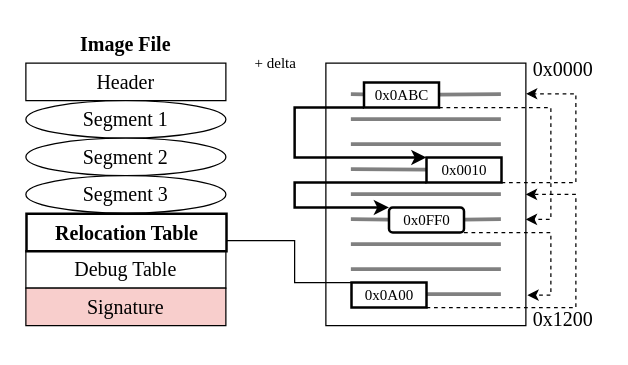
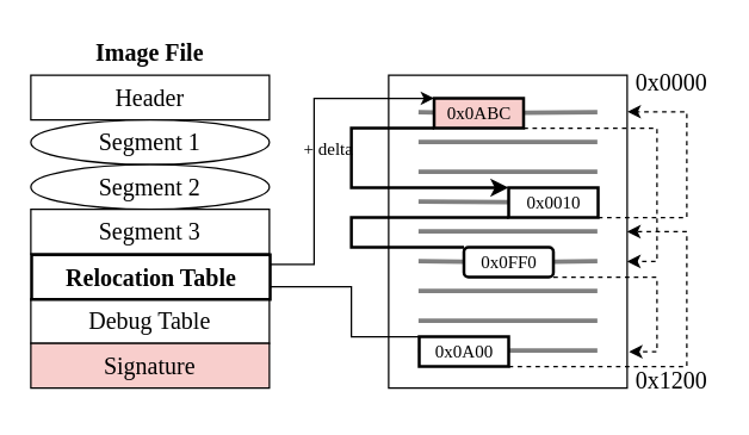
  <mxCell id="0" />
  <mxCell id="1" parent="0" />
  <mxCell id="2" value="" style="rounded=0;whiteSpace=wrap;html=1;" parent="1" vertex="1"><mxGeometry x="260" y="50" width="160" height="210" as="geometry" /></mxCell>
  <mxCell id="3" value="&lt;font face=&quot;LMMonoLt10-Regular&quot; style=&quot;font-size: 16px;&quot;&gt;0x0000&lt;/font&gt;" style="text;html=1;strokeColor=none;fillColor=none;align=center;verticalAlign=middle;whiteSpace=wrap;rounded=0;" parent="1" vertex="1"><mxGeometry x="420" y="40" width="60" height="30" as="geometry" /></mxCell>
  <mxCell id="4" value="&lt;font face=&quot;LMMonoLt10-Regular&quot; style=&quot;font-size: 16px;&quot;&gt;0x1200&lt;/font&gt;" style="text;html=1;strokeColor=none;fillColor=none;align=center;verticalAlign=middle;whiteSpace=wrap;rounded=0;" parent="1" vertex="1"><mxGeometry x="420" y="240" width="60" height="30" as="geometry" /></mxCell>
  <mxCell id="5" value="" style="endArrow=none;html=1;rounded=0;fontSize=16;strokeWidth=3;startArrow=none;strokeColor=#808080;" parent="1" source="33" edge="1"><mxGeometry width="50" height="50" relative="1" as="geometry"><mxPoint x="280" y="74.76" as="sourcePoint" /><mxPoint x="400" y="74.76" as="targetPoint" /><Array as="points" /></mxGeometry></mxCell>
  <mxCell id="6" value="" style="endArrow=none;html=1;rounded=0;fontSize=16;strokeWidth=3;strokeColor=#808080;" parent="1" edge="1"><mxGeometry width="50" height="50" relative="1" as="geometry"><mxPoint x="280" y="94.76" as="sourcePoint" /><mxPoint x="400" y="94.76" as="targetPoint" /><Array as="points" /></mxGeometry></mxCell>
  <mxCell id="7" value="" style="endArrow=none;html=1;rounded=0;fontSize=16;strokeWidth=3;strokeColor=#808080;" parent="1" edge="1"><mxGeometry width="50" height="50" relative="1" as="geometry"><mxPoint x="280" y="114.76" as="sourcePoint" /><mxPoint x="400" y="114.76" as="targetPoint" /><Array as="points" /></mxGeometry></mxCell>
  <mxCell id="8" value="" style="endArrow=none;html=1;rounded=0;fontSize=16;strokeWidth=3;startArrow=none;" parent="1" source="34" edge="1"><mxGeometry width="50" height="50" relative="1" as="geometry"><mxPoint x="280" y="134.76" as="sourcePoint" /><mxPoint x="400" y="134.76" as="targetPoint" /><Array as="points" /></mxGeometry></mxCell>
  <mxCell id="9" value="" style="endArrow=none;html=1;rounded=0;fontSize=16;strokeWidth=3;strokeColor=#808080;" parent="1" edge="1"><mxGeometry width="50" height="50" relative="1" as="geometry"><mxPoint x="280" y="154.76" as="sourcePoint" /><mxPoint x="400" y="154.76" as="targetPoint" /><Array as="points"><mxPoint x="340" y="154.76" /></Array></mxGeometry></mxCell>
  <mxCell id="10" value="" style="endArrow=none;html=1;rounded=0;fontSize=16;strokeWidth=3;strokeColor=#808080;" parent="1" edge="1"><mxGeometry width="50" height="50" relative="1" as="geometry"><mxPoint x="280" y="234.76" as="sourcePoint" /><mxPoint x="400" y="234.76" as="targetPoint" /><Array as="points" /></mxGeometry></mxCell>
  <mxCell id="11" value="" style="endArrow=none;html=1;rounded=0;fontSize=16;strokeWidth=3;strokeColor=#808080;" parent="1" edge="1"><mxGeometry width="50" height="50" relative="1" as="geometry"><mxPoint x="280" y="214.76" as="sourcePoint" /><mxPoint x="400" y="214.76" as="targetPoint" /><Array as="points" /></mxGeometry></mxCell>
  <mxCell id="12" value="" style="endArrow=none;html=1;rounded=0;fontSize=16;strokeWidth=3;strokeColor=#808080;" parent="1" edge="1"><mxGeometry width="50" height="50" relative="1" as="geometry"><mxPoint x="280" y="194.76" as="sourcePoint" /><mxPoint x="400" y="194.76" as="targetPoint" /><Array as="points" /></mxGeometry></mxCell>
  <mxCell id="13" value="" style="endArrow=none;html=1;rounded=0;fontSize=16;strokeWidth=3;startArrow=none;strokeColor=#808080;" parent="1" source="35" edge="1"><mxGeometry width="50" height="50" relative="1" as="geometry"><mxPoint x="280" y="174.76" as="sourcePoint" /><mxPoint x="400" y="174.76" as="targetPoint" /><Array as="points" /></mxGeometry></mxCell>
  <mxCell id="14" value="&lt;font style=&quot;font-size: 16px;&quot; face=&quot;LMRoman10-Regular&quot;&gt;Header&lt;/font&gt;" style="rounded=0;whiteSpace=wrap;html=1;" parent="1" vertex="1"><mxGeometry x="20" y="50" width="160" height="30" as="geometry" /></mxCell>
  <mxCell id="15" value="&lt;font style=&quot;font-size: 16px;&quot; face=&quot;LMRoman10-Regular&quot;&gt;Segment 1&lt;/font&gt;" style="ellipse;whiteSpace=wrap;html=1;" parent="1" vertex="1"><mxGeometry x="20" y="80" width="160" height="30" as="geometry" /></mxCell>
  <mxCell id="16" value="&lt;span style=&quot;font-family: LMRoman10-Regular; font-size: 16px;&quot;&gt;Segment&lt;/span&gt;&lt;font style=&quot;font-size: 16px;&quot; face=&quot;LMRoman10-Regular&quot;&gt;&amp;nbsp;2&lt;/font&gt;" style="ellipse;whiteSpace=wrap;html=1;" parent="1" vertex="1"><mxGeometry x="20" y="110" width="160" height="30" as="geometry" /></mxCell>
- <mxCell id="17" value="&lt;span style=&quot;font-family: LMRoman10-Regular; font-size: 16px;&quot;&gt;Segment&lt;/span&gt;&lt;font style=&quot;font-size: 16px;&quot; face=&quot;LMRoman10-Regular&quot;&gt;&amp;nbsp;3&lt;/font&gt;" style="ellipse;whiteSpace=wrap;html=1;" parent="1" vertex="1"><mxGeometry x="20" y="140" width="160" height="30" as="geometry" /></mxCell>
+ <mxCell id="17" value="&lt;span style=&quot;font-family: LMRoman10-Regular; font-size: 16px;&quot;&gt;Segment&lt;/span&gt;&lt;font style=&quot;font-size: 16px;&quot; face=&quot;LMRoman10-Regular&quot;&gt;&amp;nbsp;3&lt;/font&gt;" style="rounded=0;whiteSpace=wrap;html=1;" parent="1" vertex="1"><mxGeometry x="20" y="140" width="160" height="30" as="geometry" /></mxCell>
+ <mxCell id="18" style="edgeStyle=orthogonalEdgeStyle;rounded=0;orthogonalLoop=1;jettySize=auto;html=1;exitX=1;exitY=0.25;exitDx=0;exitDy=0;strokeWidth=1;fontSize=12;entryX=0;entryY=0;entryDx=0;entryDy=0;" parent="1" source="37" target="33" edge="1"><mxGeometry relative="1" as="geometry"><mxPoint x="290" y="70" as="targetPoint" /><Array as="points"><mxPoint x="210" y="177" /><mxPoint x="210" y="65" /></Array></mxGeometry></mxCell>
  <mxCell id="19" style="edgeStyle=orthogonalEdgeStyle;rounded=0;orthogonalLoop=1;jettySize=auto;html=1;exitX=1;exitY=0.75;exitDx=0;exitDy=0;entryX=0;entryY=0;entryDx=0;entryDy=0;endArrow=none;" parent="1" source="37" target="36" edge="1"><mxGeometry relative="1" as="geometry"><Array as="points"><mxPoint x="235" y="192" /><mxPoint x="235" y="225" /></Array></mxGeometry></mxCell>
  <mxCell id="20" value="&lt;font style=&quot;font-size: 16px;&quot; face=&quot;LMRoman10-Regular&quot;&gt;Debug Table&lt;br&gt;&lt;/font&gt;" style="rounded=0;whiteSpace=wrap;html=1;" parent="1" vertex="1"><mxGeometry x="20" y="200" width="160" height="30" as="geometry" /></mxCell>
  <mxCell id="21" value="&lt;font style=&quot;font-size: 16px;&quot; face=&quot;LMRoman10-Regular&quot;&gt;Signature&lt;br&gt;&lt;/font&gt;" style="rounded=0;whiteSpace=wrap;html=1;fillColor=#f8cecc;" parent="1" vertex="1"><mxGeometry x="20" y="230" width="160" height="30" as="geometry" /></mxCell>
  <mxCell id="22" value="&lt;b&gt;Image File&lt;/b&gt;" style="text;html=1;strokeColor=none;fillColor=none;align=center;verticalAlign=middle;whiteSpace=wrap;rounded=0;fontFamily=LMRoman10-Regular;fontSize=16;fontColor=default;" parent="1" vertex="1"><mxGeometry x="20" y="20" width="160" height="30" as="geometry" /></mxCell>
  <mxCell id="23" style="edgeStyle=orthogonalEdgeStyle;rounded=0;orthogonalLoop=1;jettySize=auto;html=1;exitX=1;exitY=1;exitDx=0;exitDy=0;strokeColor=#000000;strokeWidth=1;fontSize=12;dashed=1;" parent="1" source="33" edge="1"><mxGeometry relative="1" as="geometry"><mxPoint x="420" y="175" as="targetPoint" /><Array as="points"><mxPoint x="440" y="85" /><mxPoint x="440" y="175" /></Array></mxGeometry></mxCell>
  <mxCell id="24" style="edgeStyle=orthogonalEdgeStyle;rounded=0;orthogonalLoop=1;jettySize=auto;html=1;exitX=0;exitY=1;exitDx=0;exitDy=0;entryX=0;entryY=0;entryDx=0;entryDy=0;strokeWidth=2;" parent="1" source="33" target="34" edge="1"><mxGeometry relative="1" as="geometry"><Array as="points"><mxPoint x="235" y="85" /><mxPoint x="235" y="125" /></Array></mxGeometry></mxCell>
  <mxCell id="25" value="" style="endArrow=none;html=1;rounded=0;fontSize=16;strokeWidth=3;strokeColor=#808080;" parent="1" target="33" edge="1"><mxGeometry width="50" height="50" relative="1" as="geometry"><mxPoint x="280" y="74.76" as="sourcePoint" /><mxPoint x="400" y="74.76" as="targetPoint" /><Array as="points" /></mxGeometry></mxCell>
  <mxCell id="26" style="edgeStyle=orthogonalEdgeStyle;rounded=0;orthogonalLoop=1;jettySize=auto;html=1;exitX=1;exitY=1;exitDx=0;exitDy=0;entryX=1.001;entryY=0.117;entryDx=0;entryDy=0;strokeWidth=1;fontSize=12;entryPerimeter=0;dashed=1;" parent="1" source="34" target="2" edge="1"><mxGeometry relative="1" as="geometry"><Array as="points"><mxPoint x="460" y="145" /><mxPoint x="460" y="75" /></Array></mxGeometry></mxCell>
- <mxCell id="27" style="edgeStyle=orthogonalEdgeStyle;rounded=0;orthogonalLoop=1;jettySize=auto;html=1;exitX=0;exitY=1;exitDx=0;exitDy=0;entryX=0;entryY=0;entryDx=0;entryDy=0;strokeWidth=2;" parent="1" source="34" target="35" edge="1"><mxGeometry relative="1" as="geometry"><Array as="points"><mxPoint x="235" y="145" /><mxPoint x="235" y="165" /></Array></mxGeometry></mxCell>
+ <mxCell id="27" style="edgeStyle=orthogonalEdgeStyle;rounded=0;orthogonalLoop=1;jettySize=auto;html=1;exitX=0;exitY=1;exitDx=0;exitDy=0;entryX=0;entryY=0;entryDx=0;entryDy=0;strokeWidth=2;endArrow=none;" parent="1" source="34" target="35" edge="1"><mxGeometry relative="1" as="geometry"><Array as="points"><mxPoint x="235" y="145" /><mxPoint x="235" y="165" /></Array></mxGeometry></mxCell>
  <mxCell id="28" value="" style="endArrow=none;html=1;rounded=0;fontSize=16;strokeWidth=3;strokeColor=#808080;" parent="1" target="34" edge="1"><mxGeometry width="50" height="50" relative="1" as="geometry"><mxPoint x="280" y="134.76" as="sourcePoint" /><mxPoint x="400" y="134.76" as="targetPoint" /><Array as="points" /></mxGeometry></mxCell>
- <mxCell id="29" value="&lt;font face=&quot;LMRoman10-Regular&quot;&gt;+ delta&lt;/font&gt;" style="text;html=1;strokeColor=none;fillColor=none;align=center;verticalAlign=middle;whiteSpace=wrap;rounded=0;fontSize=12;" parent="1" vertex="1"><mxGeometry x="190" y="35" width="60" height="30" as="geometry" /></mxCell>
+ <mxCell id="29" value="&lt;font face=&quot;LMRoman10-Regular&quot;&gt;+ delta&lt;/font&gt;" style="text;html=1;strokeColor=none;fillColor=none;align=center;verticalAlign=middle;whiteSpace=wrap;rounded=0;fontSize=12;" parent="1" vertex="1"><mxGeometry x="190" y="85" width="60" height="30" as="geometry" /></mxCell>
  <mxCell id="30" style="edgeStyle=orthogonalEdgeStyle;rounded=0;orthogonalLoop=1;jettySize=auto;html=1;exitX=1;exitY=1;exitDx=0;exitDy=0;entryX=1.008;entryY=0.884;entryDx=0;entryDy=0;entryPerimeter=0;dashed=1;" parent="1" source="35" target="2" edge="1"><mxGeometry relative="1" as="geometry"><Array as="points"><mxPoint x="440" y="185" /><mxPoint x="440" y="236" /></Array></mxGeometry></mxCell>
  <mxCell id="31" value="" style="endArrow=none;html=1;rounded=0;fontSize=16;strokeWidth=3;strokeColor=#808080;" parent="1" target="35" edge="1"><mxGeometry width="50" height="50" relative="1" as="geometry"><mxPoint x="280" y="174.76" as="sourcePoint" /><mxPoint x="400" y="174.76" as="targetPoint" /><Array as="points" /></mxGeometry></mxCell>
  <mxCell id="32" style="edgeStyle=orthogonalEdgeStyle;rounded=0;orthogonalLoop=1;jettySize=auto;html=1;exitX=1;exitY=1;exitDx=0;exitDy=0;entryX=1;entryY=0.5;entryDx=0;entryDy=0;dashed=1;" parent="1" source="36" target="2" edge="1"><mxGeometry relative="1" as="geometry"><Array as="points"><mxPoint x="460" y="245" /><mxPoint x="460" y="155" /></Array></mxGeometry></mxCell>
- <mxCell id="33" value="&lt;font face=&quot;LMMonoLt10-Regular&quot; style=&quot;font-size: 12px;&quot;&gt;0x0ABC&lt;/font&gt;" style="rounded=0;whiteSpace=wrap;html=1;fontSize=16;strokeWidth=2;spacingBottom=4;" parent="1" vertex="1"><mxGeometry x="290.5" y="65.5" width="60" height="20" as="geometry" /></mxCell>
+ <mxCell id="33" value="&lt;font face=&quot;LMMonoLt10-Regular&quot; style=&quot;font-size: 12px;&quot;&gt;0x0ABC&lt;/font&gt;" style="rounded=0;whiteSpace=wrap;html=1;fontSize=16;strokeWidth=2;spacingBottom=4;fillColor=#f8cecc;" parent="1" vertex="1"><mxGeometry x="290.5" y="65.5" width="60" height="20" as="geometry" /></mxCell>
  <mxCell id="34" value="&lt;font face=&quot;LMMonoLt10-Regular&quot; style=&quot;font-size: 12px;&quot;&gt;0x0010&lt;/font&gt;" style="rounded=0;whiteSpace=wrap;html=1;fontSize=16;verticalAlign=middle;strokeWidth=2;spacingBottom=4;" parent="1" vertex="1"><mxGeometry x="340.5" y="125.5" width="60" height="20" as="geometry" /></mxCell>
  <mxCell id="35" value="&lt;font face=&quot;LMMonoLt10-Regular&quot; style=&quot;font-size: 12px;&quot;&gt;0x0FF0&lt;br&gt;&lt;/font&gt;" style="whiteSpace=wrap;html=1;fontSize=16;verticalAlign=middle;strokeWidth=2;spacingBottom=4;rounded=1;" parent="1" vertex="1"><mxGeometry x="310.5" y="165.5" width="60" height="20" as="geometry" /></mxCell>
  <mxCell id="36" value="&lt;font face=&quot;LMMonoLt10-Regular&quot; style=&quot;font-size: 12px;&quot;&gt;0x0A00&lt;/font&gt;" style="rounded=0;whiteSpace=wrap;html=1;fontSize=16;verticalAlign=middle;strokeWidth=2;spacingBottom=4;" parent="1" vertex="1"><mxGeometry x="280.5" y="225.5" width="60" height="20" as="geometry" /></mxCell>
  <mxCell id="37" value="&lt;font style=&quot;font-size: 16px;&quot; face=&quot;LMRoman10-Regular&quot;&gt;&lt;b&gt;Relocation Table&lt;/b&gt;&lt;br&gt;&lt;/font&gt;" style="rounded=0;whiteSpace=wrap;html=1;strokeWidth=2;" parent="1" vertex="1"><mxGeometry x="20.5" y="170.5" width="160" height="30" as="geometry" /></mxCell>
